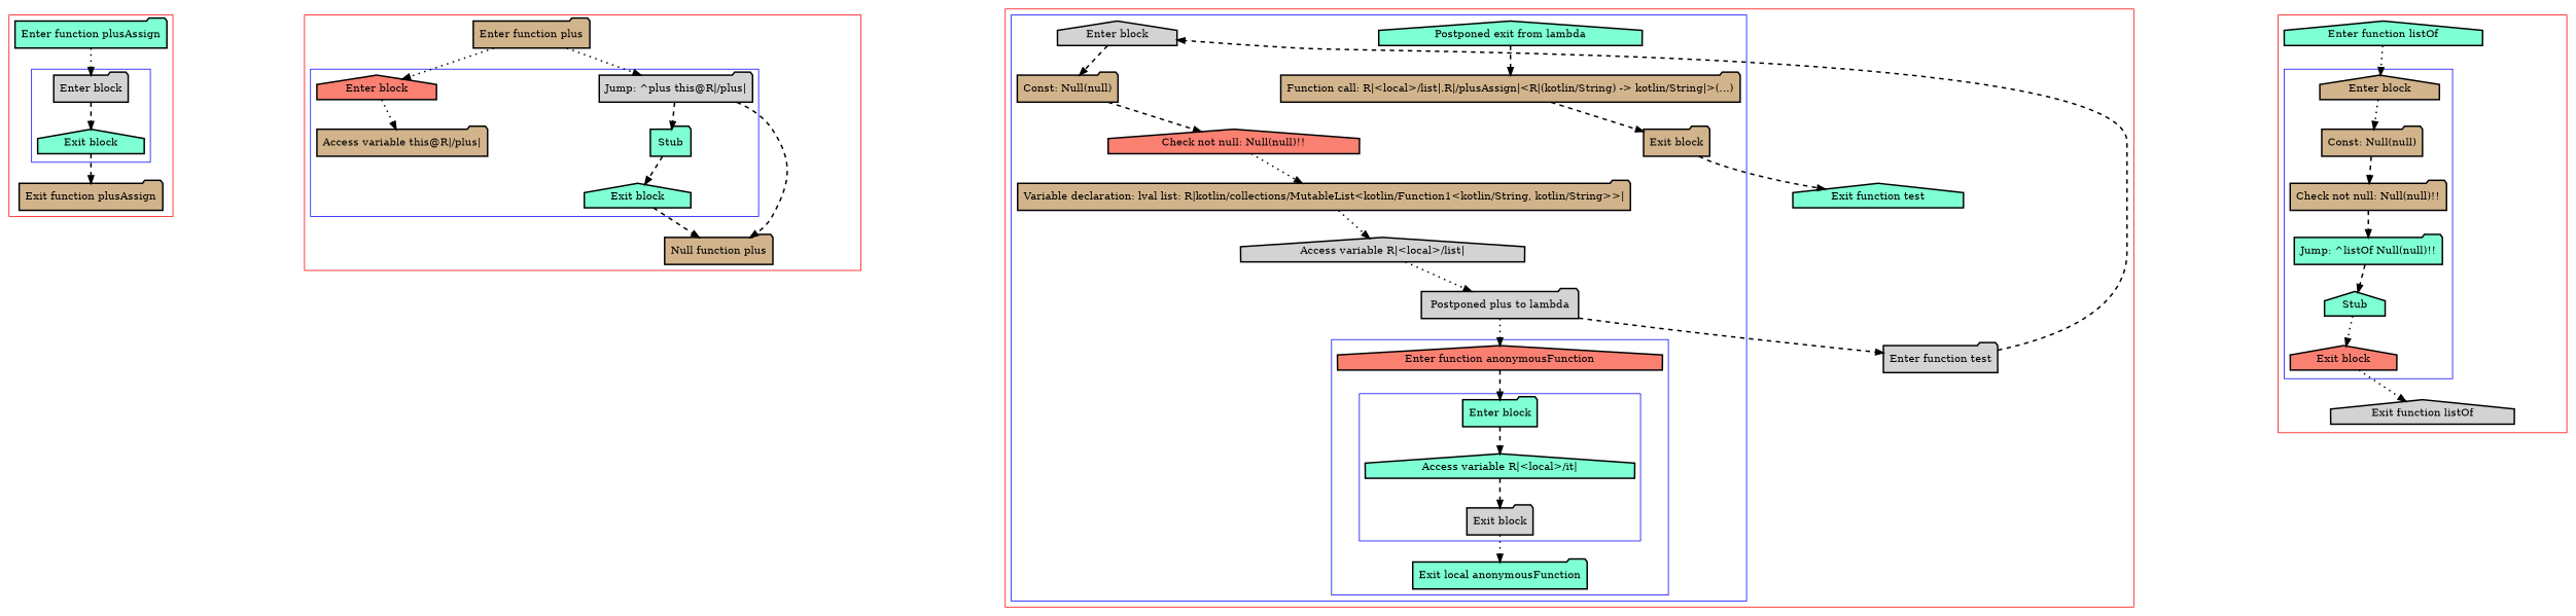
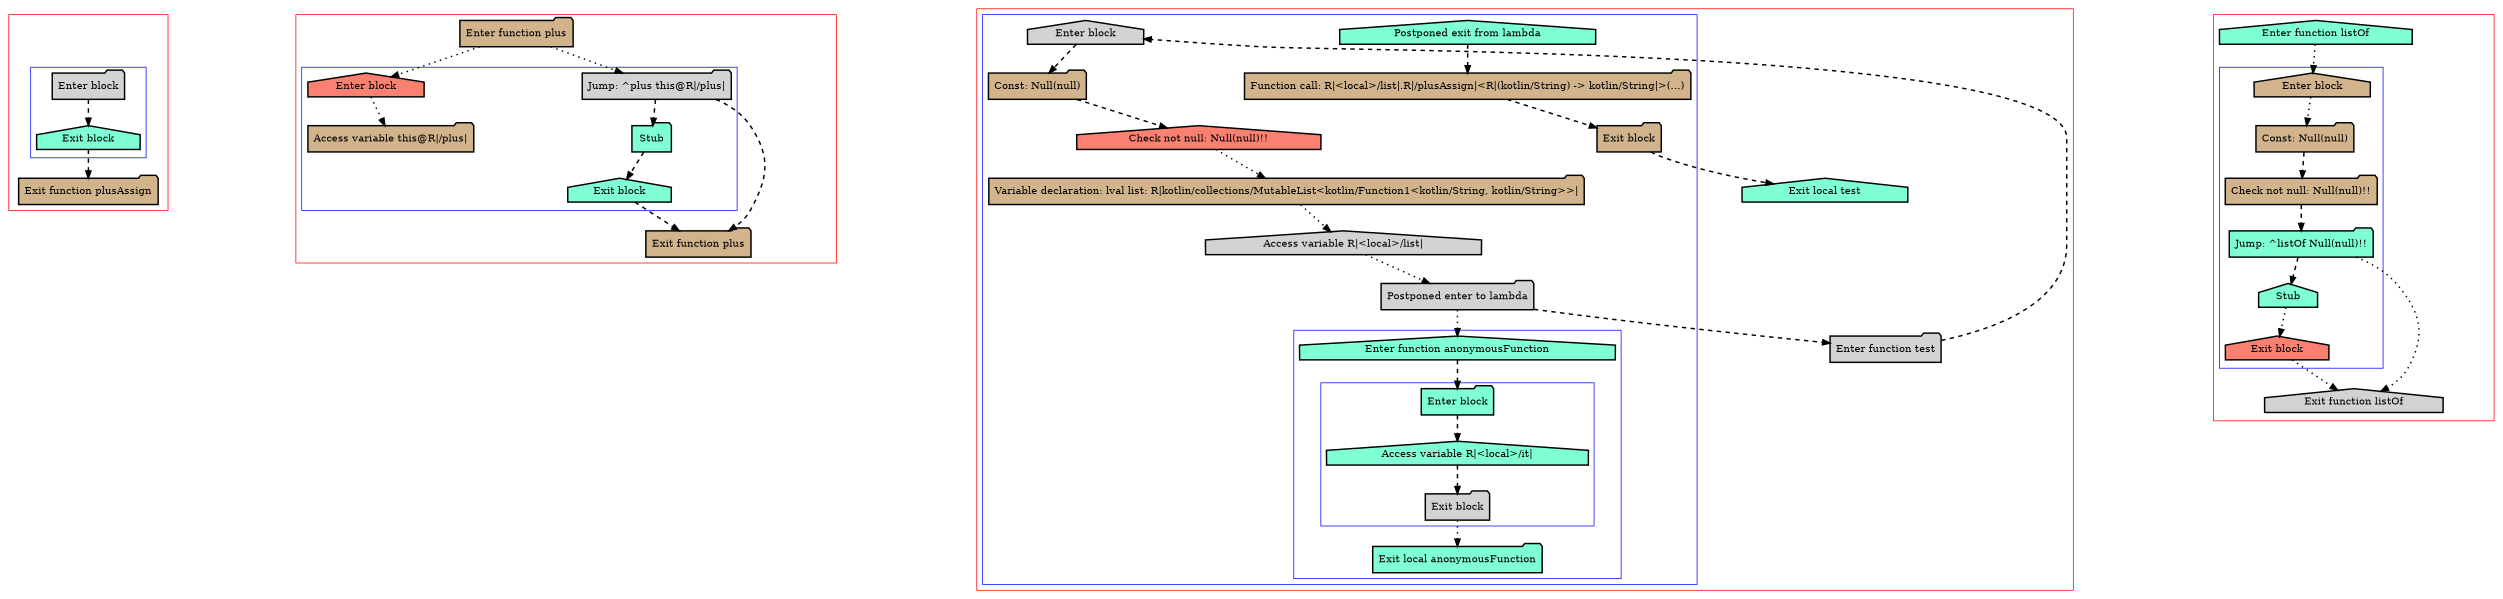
  digraph {
    fontname="DejaVu Serif"
    nodesep=3
    node [fillcolor=aquamarine fontname="DejaVu Serif" penwidth=2 shape=folder style=filled]
    edge [fontname="DejaVu Serif" penwidth=2 style=dashed]
    n1 [fillcolor=lightgrey label="Enter block"]
    n2 [label="Exit block" shape=house]
-   n3 [label="Enter function plusAssign"]
    n4 [fillcolor=tan label="Exit function plusAssign"]
    n5 [fillcolor=salmon label="Enter block" shape=house]
    n6 [fillcolor=tan label="Access variable this@R|/plus|"]
    n7 [fillcolor=lightgrey label="Jump: ^plus this@R|/plus|"]
    n8 [label=Stub]
    n9 [label="Exit block" shape=house]
    n10 [fillcolor=tan label="Enter function plus"]
-   n11 [fillcolor=tan label="Null function plus"]
+   n11 [fillcolor=tan label="Exit function plus"]
    n12 [label="Enter block"]
    n13 [label="Access variable R|<local>/it|" shape=house]
    n14 [fillcolor=lightgrey label="Exit block"]
-   n15 [fillcolor=salmon label="Enter function anonymousFunction" shape=house]
+   n15 [label="Enter function anonymousFunction" shape=house]
    n16 [label="Exit local anonymousFunction"]
    n17 [fillcolor=lightgrey label="Enter block" shape=house]
    n18 [fillcolor=tan label="Const: Null(null)"]
    n19 [fillcolor=salmon label="Check not null: Null(null)!!" shape=house]
    n20 [fillcolor=tan label="Variable declaration: lval list: R|kotlin/collections/MutableList<kotlin/Function1<kotlin/String, kotlin/String>>|"]
    n21 [fillcolor=lightgrey label="Access variable R|<local>/list|" shape=house]
-   n22 [fillcolor=lightgrey label="Postponed plus to lambda"]
+   n22 [fillcolor=lightgrey label="Postponed enter to lambda"]
    n23 [label="Postponed exit from lambda" shape=house]
    n24 [fillcolor=tan label="Function call: R|<local>/list|.R|/plusAssign|<R|(kotlin/String) -> kotlin/String|>(...)"]
    n25 [fillcolor=tan label="Exit block"]
    n26 [fillcolor=lightgrey label="Enter function test"]
-   n27 [label="Exit function test" shape=house]
+   n27 [label="Exit local test" shape=house]
    n28 [fillcolor=tan label="Enter block" shape=house]
    n29 [fillcolor=tan label="Const: Null(null)"]
    n30 [fillcolor=tan label="Check not null: Null(null)!!"]
    n31 [label="Jump: ^listOf Null(null)!!"]
    n32 [label=Stub shape=house]
    n33 [fillcolor=salmon label="Exit block" shape=house]
    n34 [label="Enter function listOf" shape=house]
    n35 [fillcolor=lightgrey label="Exit function listOf" shape=house]
    subgraph cluster_1 {
      color=red
-     n3
      n4
      subgraph cluster_2 {
        color=blue
        n1
        n2
      }
    }
    subgraph cluster_3 {
      color=red
      n10
      n11
      subgraph cluster_4 {
        color=blue
        n5
        n6
        n7
        n8
        n9
      }
    }
    subgraph cluster_5 {
      color=red
      n26
      n27
      subgraph cluster_6 {
        color=blue
        n17
        n18
        n19
        n20
        n21
        n22
        n23
        n24
        n25
        subgraph cluster_7 {
          color=blue
          n15
          n16
          subgraph cluster_8 {
            color=blue
            n12
            n13
            n14
          }
        }
      }
    }
    subgraph cluster_9 {
      color=red
      n34
      n35
      subgraph cluster_10 {
        color=blue
        n28
        n29
        n30
        n31
        n32
        n33
      }
    }
    n1 -> n2
    n2 -> n4
-   n3 -> n1 [style=dotted]
    n5 -> n6 [style=dotted]
    n7 -> n8
    n7 -> n11
    n8 -> n9
    n9 -> n11
    n10 -> n5 [style=dotted]
    n10 -> n7 [style=dotted]
    n12 -> n13
    n13 -> n14
    n14 -> n16 [style=dotted]
    n15 -> n12
    n17 -> n18
    n18 -> n19
    n19 -> n20 [style=dotted]
    n20 -> n21 [style=dotted]
    n21 -> n22 [style=dotted]
    n22 -> n15 [style=dotted]
    n22 -> n26
    n23 -> n24
    n24 -> n25
    n25 -> n27
    n26 -> n17
    n28 -> n29 [style=dotted]
    n29 -> n30
    n30 -> n31
    n31 -> n32
+   n31 -> n35 [style=dotted]
    n32 -> n33 [style=dotted]
    n33 -> n35 [style=dotted]
    n34 -> n28 [style=dotted]
  }
